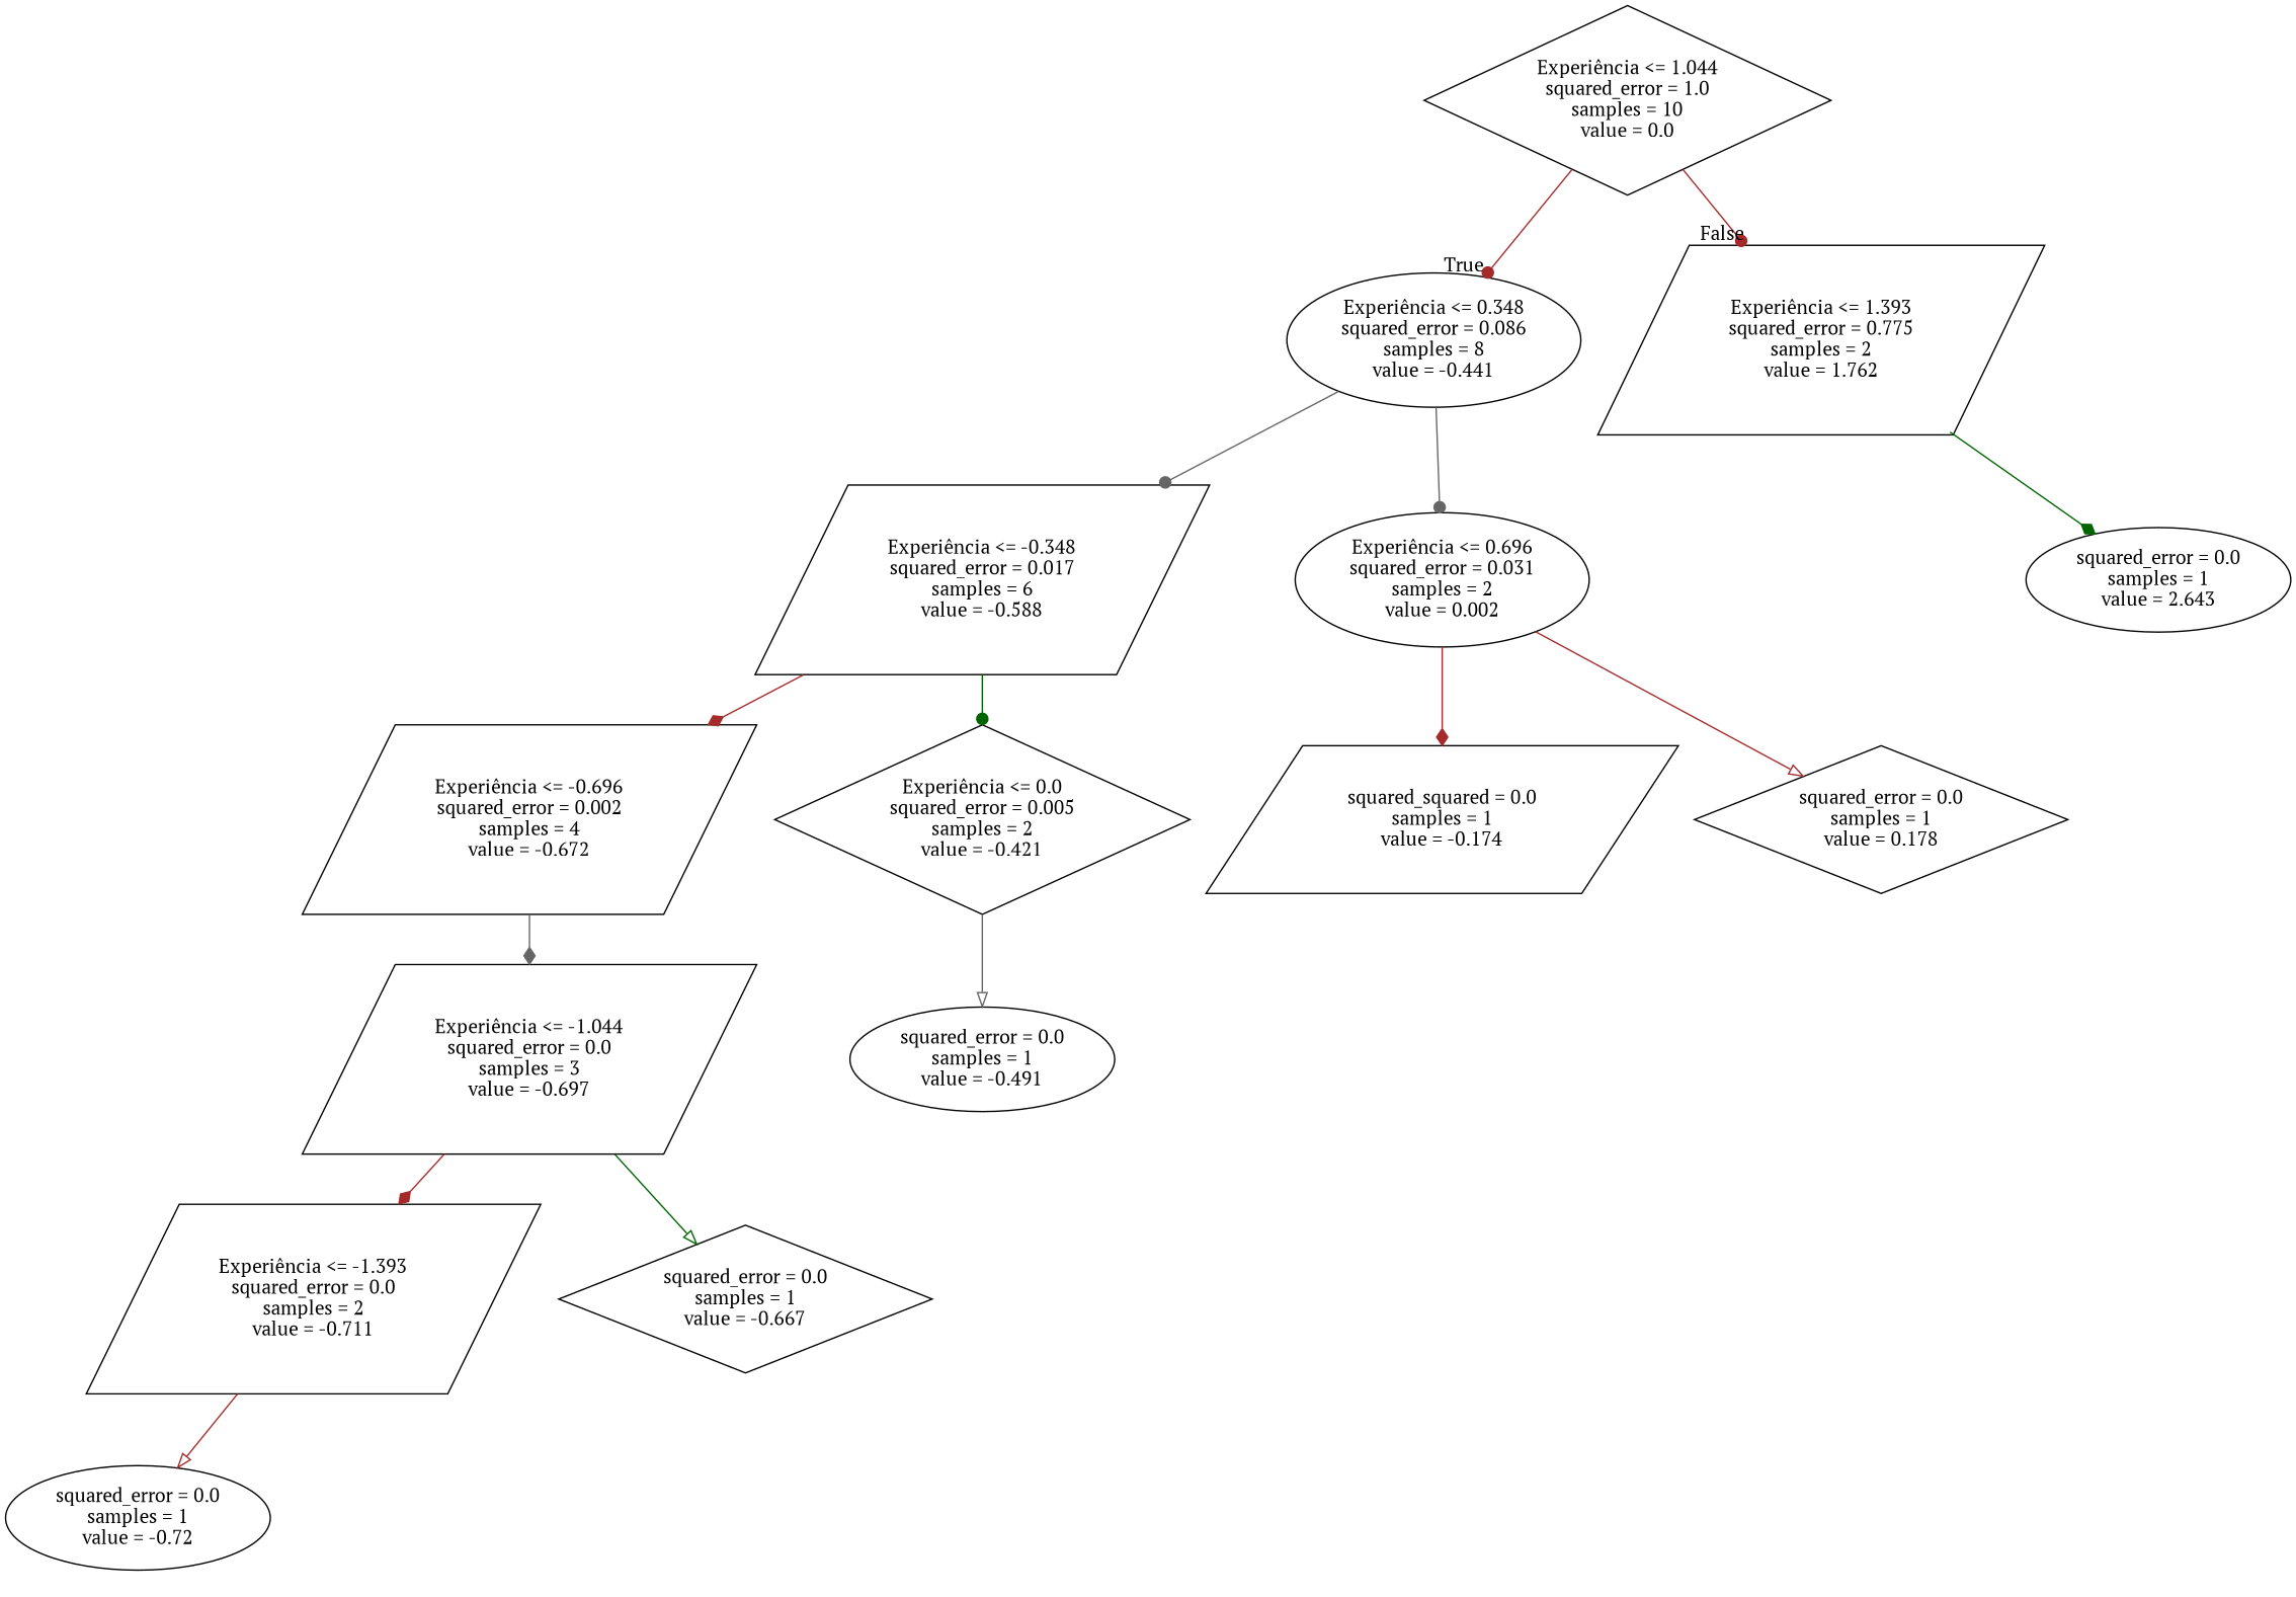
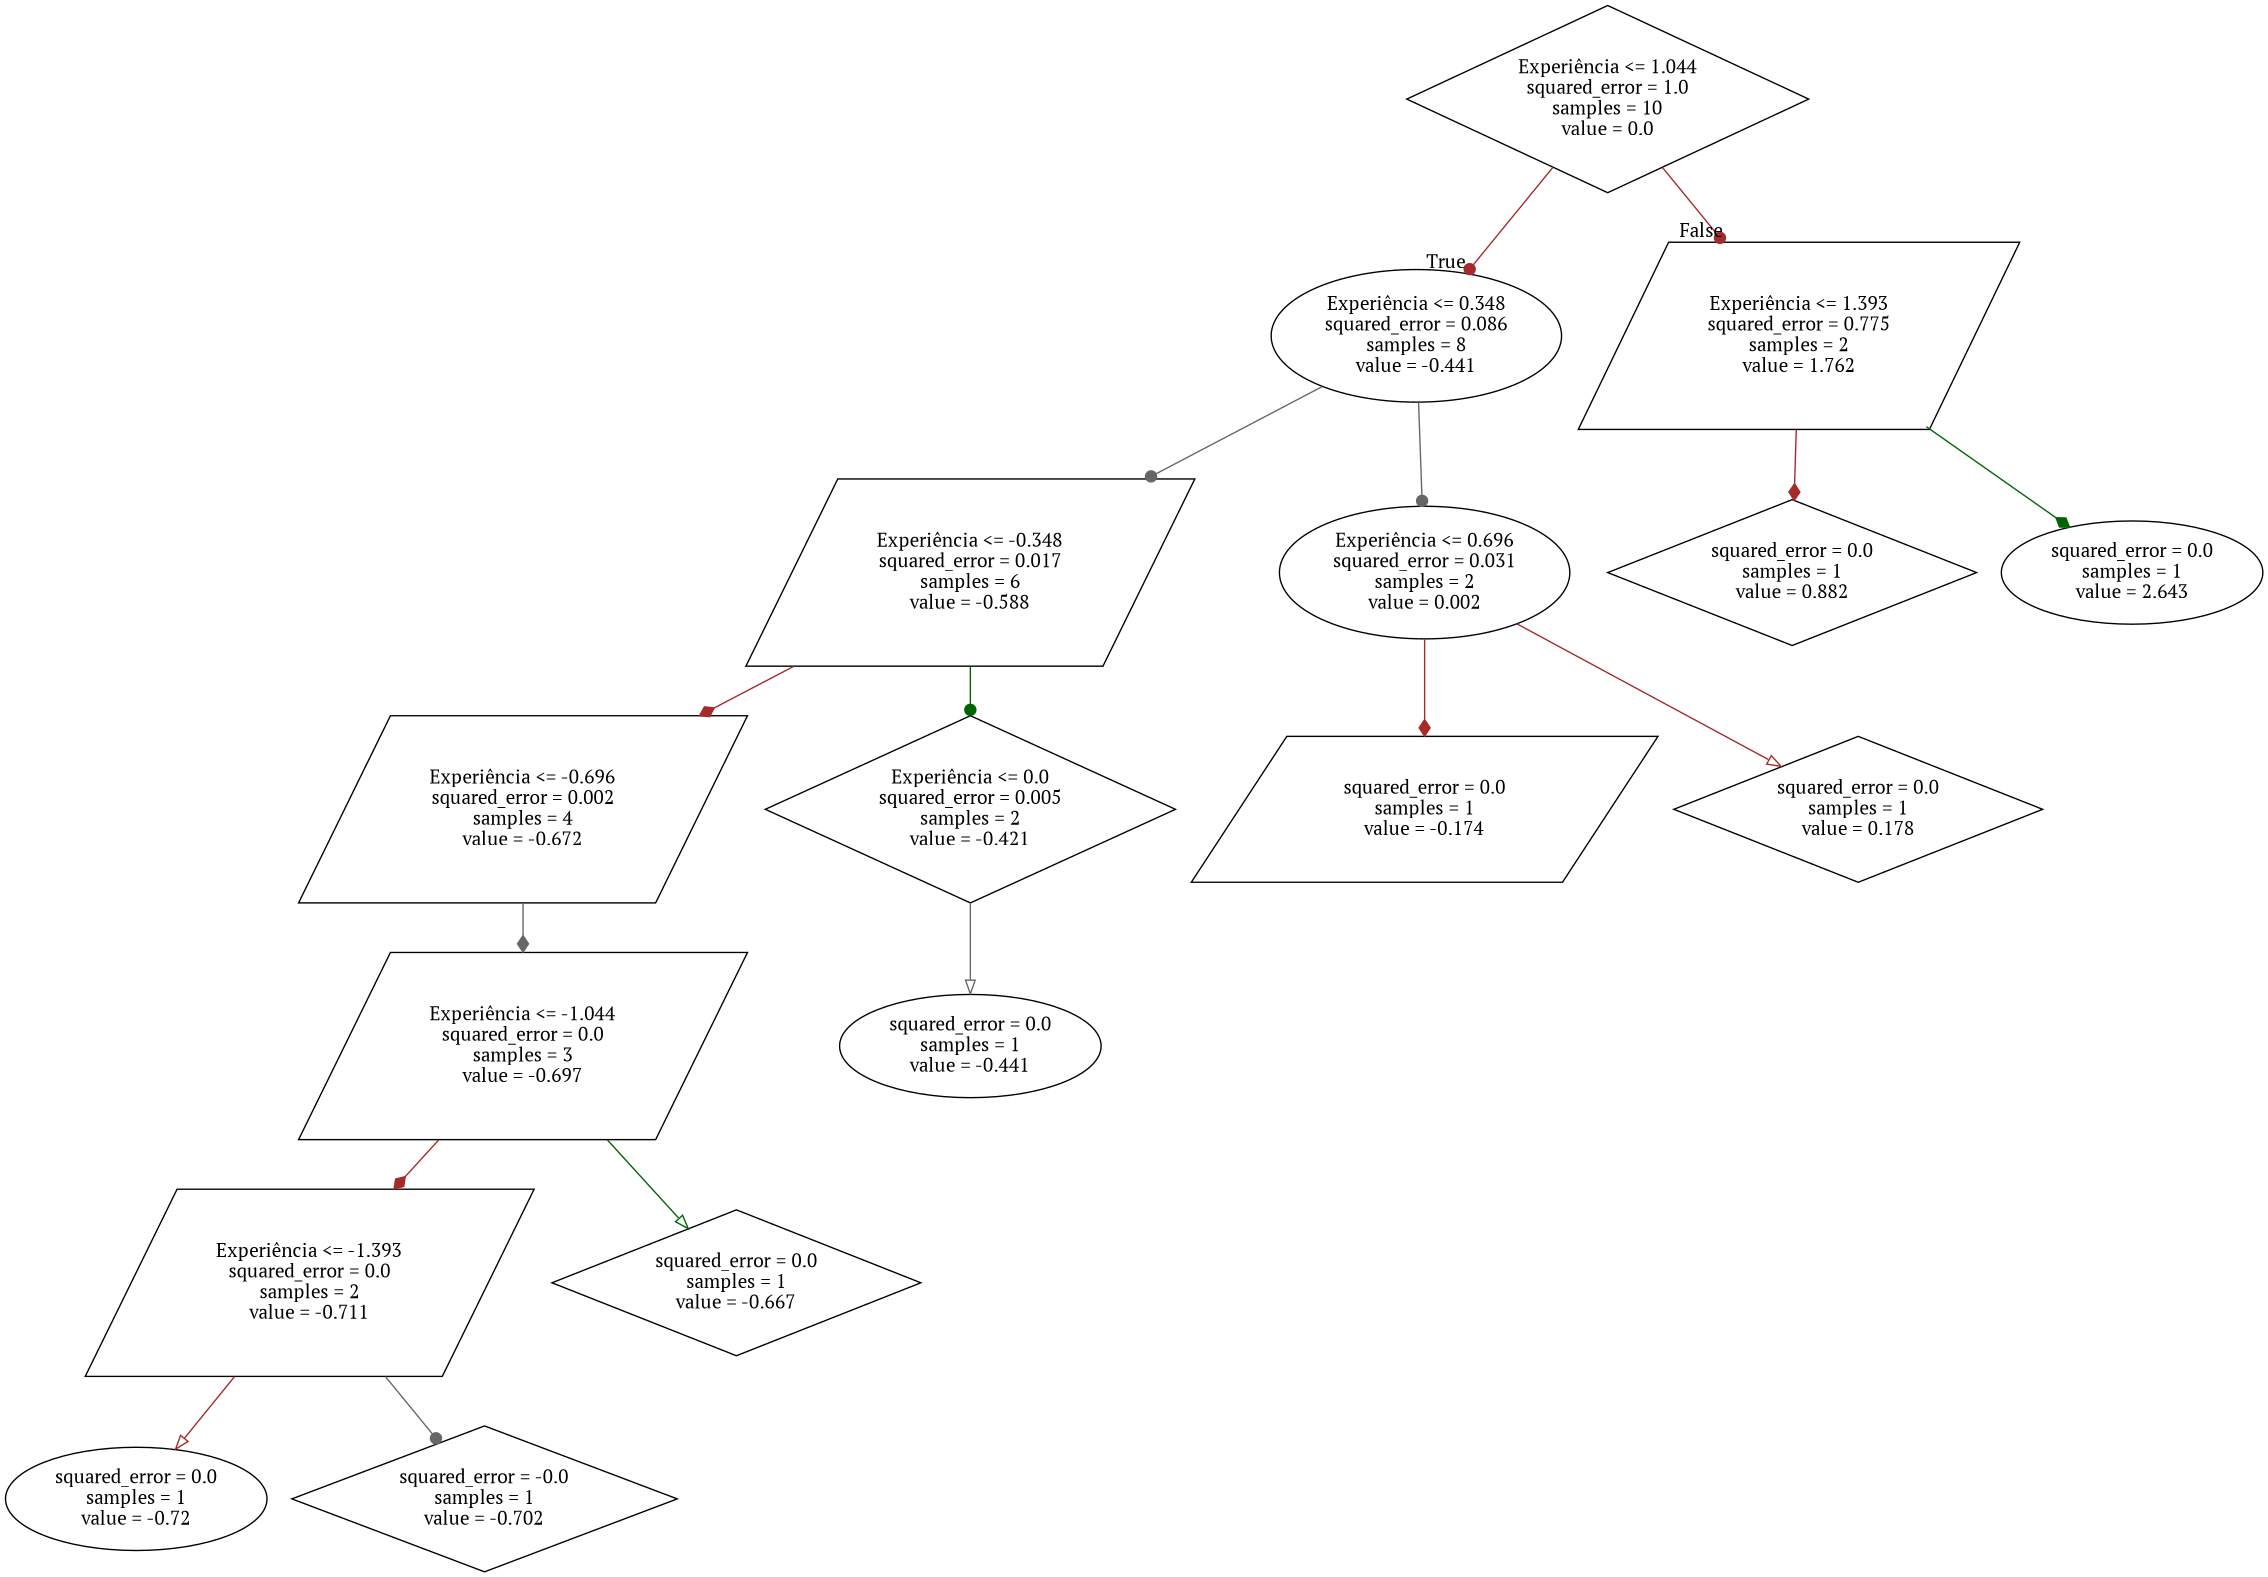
  digraph {
    fontname="PT Serif"
    node [fontname="PT Serif" shape=diamond]
    edge [arrowhead=dot color=brown fontname="PT Serif"]
    n1 [label="Experiência <= 1.044\nsquared_error = 1.0\nsamples = 10\nvalue = 0.0"]
    n2 [label="Experiência <= 0.348\nsquared_error = 0.086\nsamples = 8\nvalue = -0.441" shape=ellipse]
    n3 [label="Experiência <= 1.393\nsquared_error = 0.775\nsamples = 2\nvalue = 1.762" shape=parallelogram]
    n4 [label="Experiência <= -0.348\nsquared_error = 0.017\nsamples = 6\nvalue = -0.588" shape=parallelogram]
    n5 [label="Experiência <= 0.696\nsquared_error = 0.031\nsamples = 2\nvalue = 0.002" shape=ellipse]
+   n6 [label="squared_error = 0.0\nsamples = 1\nvalue = 0.882"]
    n7 [label="squared_error = 0.0\nsamples = 1\nvalue = 2.643" shape=ellipse]
    n8 [label="Experiência <= -0.696\nsquared_error = 0.002\nsamples = 4\nvalue = -0.672" shape=parallelogram]
    n9 [label="Experiência <= 0.0\nsquared_error = 0.005\nsamples = 2\nvalue = -0.421"]
-   n10 [label="squared_squared = 0.0\nsamples = 1\nvalue = -0.174" shape=parallelogram]
+   n10 [label="squared_error = 0.0\nsamples = 1\nvalue = -0.174" shape=parallelogram]
    n11 [label="squared_error = 0.0\nsamples = 1\nvalue = 0.178"]
    n12 [label="Experiência <= -1.044\nsquared_error = 0.0\nsamples = 3\nvalue = -0.697" shape=parallelogram]
-   n13 [label="squared_error = 0.0\nsamples = 1\nvalue = -0.491" shape=ellipse]
+   n13 [label="squared_error = 0.0\nsamples = 1\nvalue = -0.441" shape=ellipse]
    n14 [label="Experiência <= -1.393\nsquared_error = 0.0\nsamples = 2\nvalue = -0.711" shape=parallelogram]
    n15 [label="squared_error = 0.0\nsamples = 1\nvalue = -0.667"]
    n16 [label="squared_error = 0.0\nsamples = 1\nvalue = -0.72" shape=ellipse]
+   n17 [label="squared_error = -0.0\nsamples = 1\nvalue = -0.702"]
    n1 -> n2 [headlabel=True labelangle=45 labeldistance=2.5]
    n1 -> n3 [headlabel=False labelangle=-45 labeldistance=2.5]
    n2 -> n4 [color=gray40]
    n2 -> n5 [color=gray40]
+   n3 -> n6 [arrowhead=diamond]
    n3 -> n7 [arrowhead=diamond color=darkgreen]
    n4 -> n8 [arrowhead=diamond]
    n4 -> n9 [color=darkgreen]
    n5 -> n10 [arrowhead=diamond]
    n5 -> n11 [arrowhead=onormal]
    n8 -> n12 [arrowhead=diamond color=gray40]
    n9 -> n13 [arrowhead=onormal color=gray40]
    n12 -> n14 [arrowhead=diamond]
    n12 -> n15 [arrowhead=onormal color=darkgreen]
    n14 -> n16 [arrowhead=onormal]
+   n14 -> n17 [color=gray40]
  }
